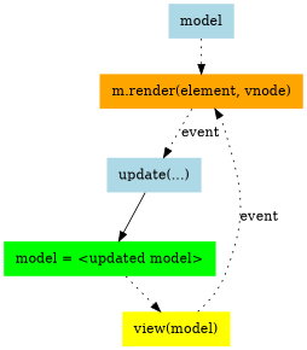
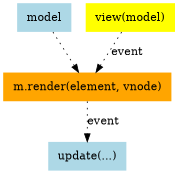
  digraph {
    node [fillcolor=lightblue shape=plaintext style=filled]
    edge [style=dotted]
    n1 [label=<     <table border="0">       <tr>         <td>model</td>       </tr>     </table>   >]
    n2 [fillcolor=orange label=<     <table border="0">       <tr>         <td>m.render(element, vnode)</td>       </tr>     </table>   >]
    n3 [fillcolor=yellow label=<     <table border="0">       <tr>         <td>view(model)</td>       </tr>     </table>   >]
    n4 [label=<     <table border="0">       <tr>         <td>update(...)</td>       </tr>     </table>   >]
-   n5 [fillcolor=green label=<     <table border="0">       <tr>         <td>model = &lt;updated model&gt;</td>       </tr>     </table>   >]
    n1 -> n2
    n2 -> n4 [label=event]
    n3 -> n2 [label=event]
-   n4 -> n5 [style=solid]
-   n5 -> n3
  }
